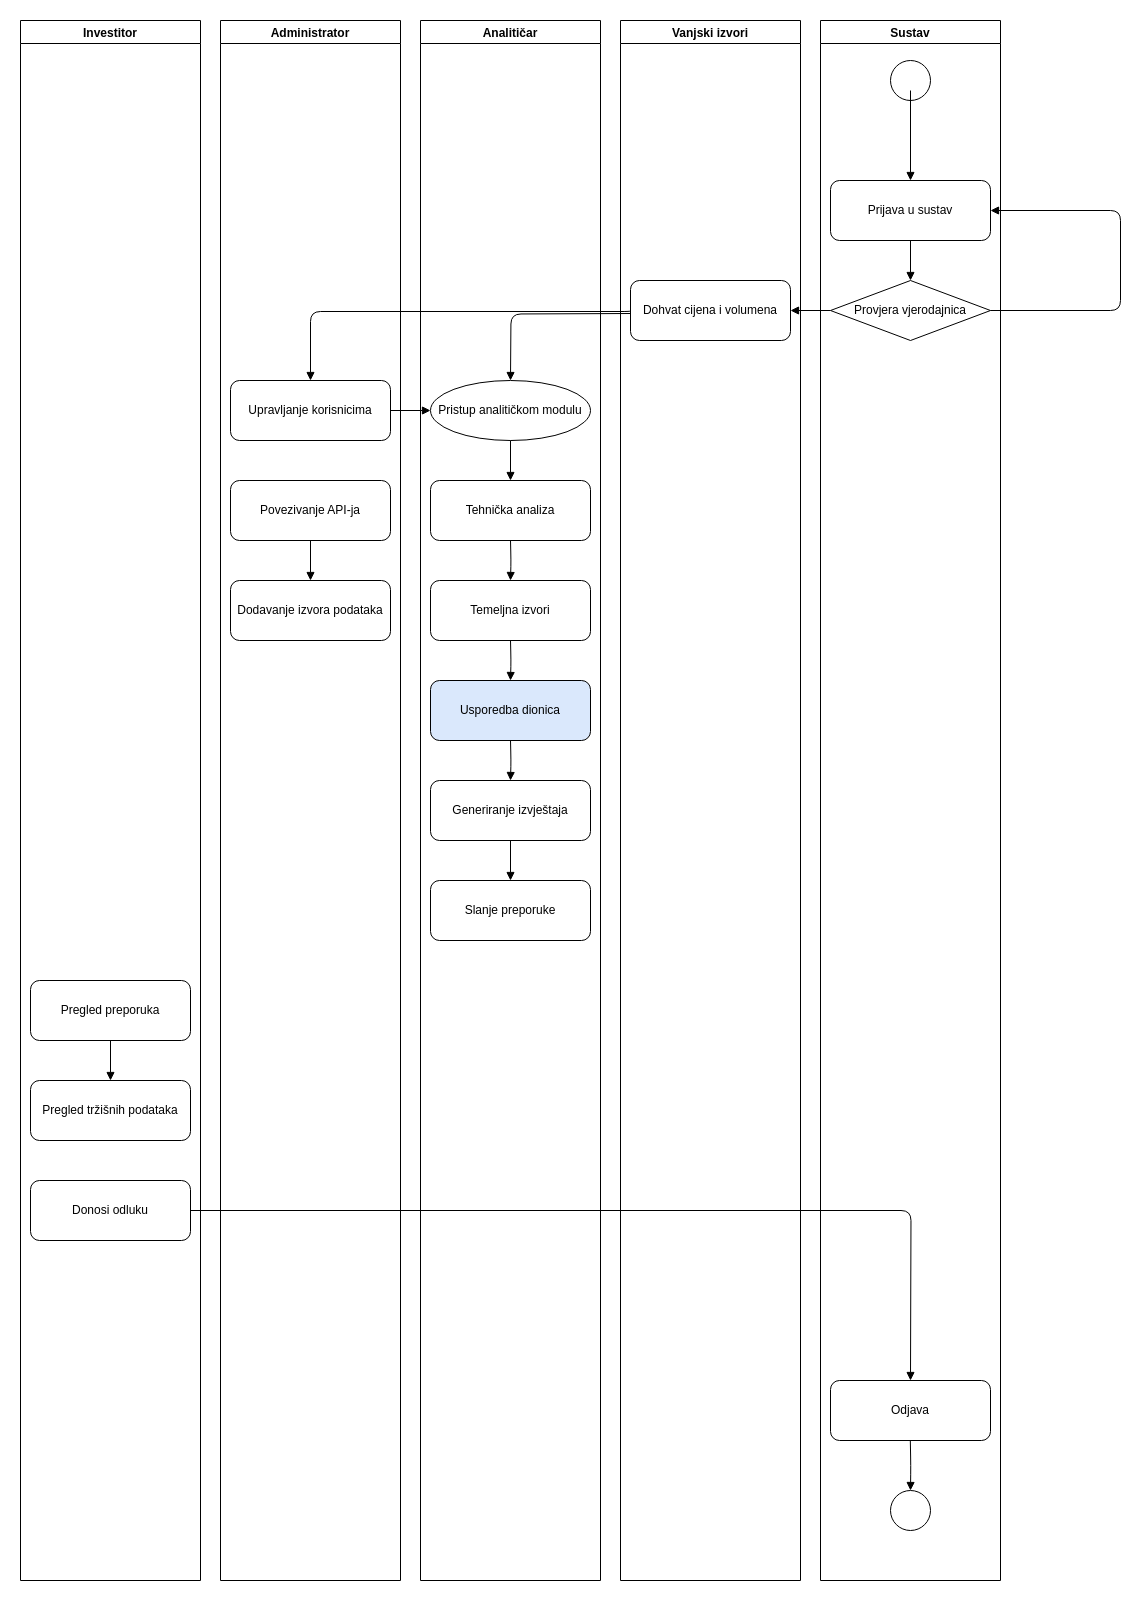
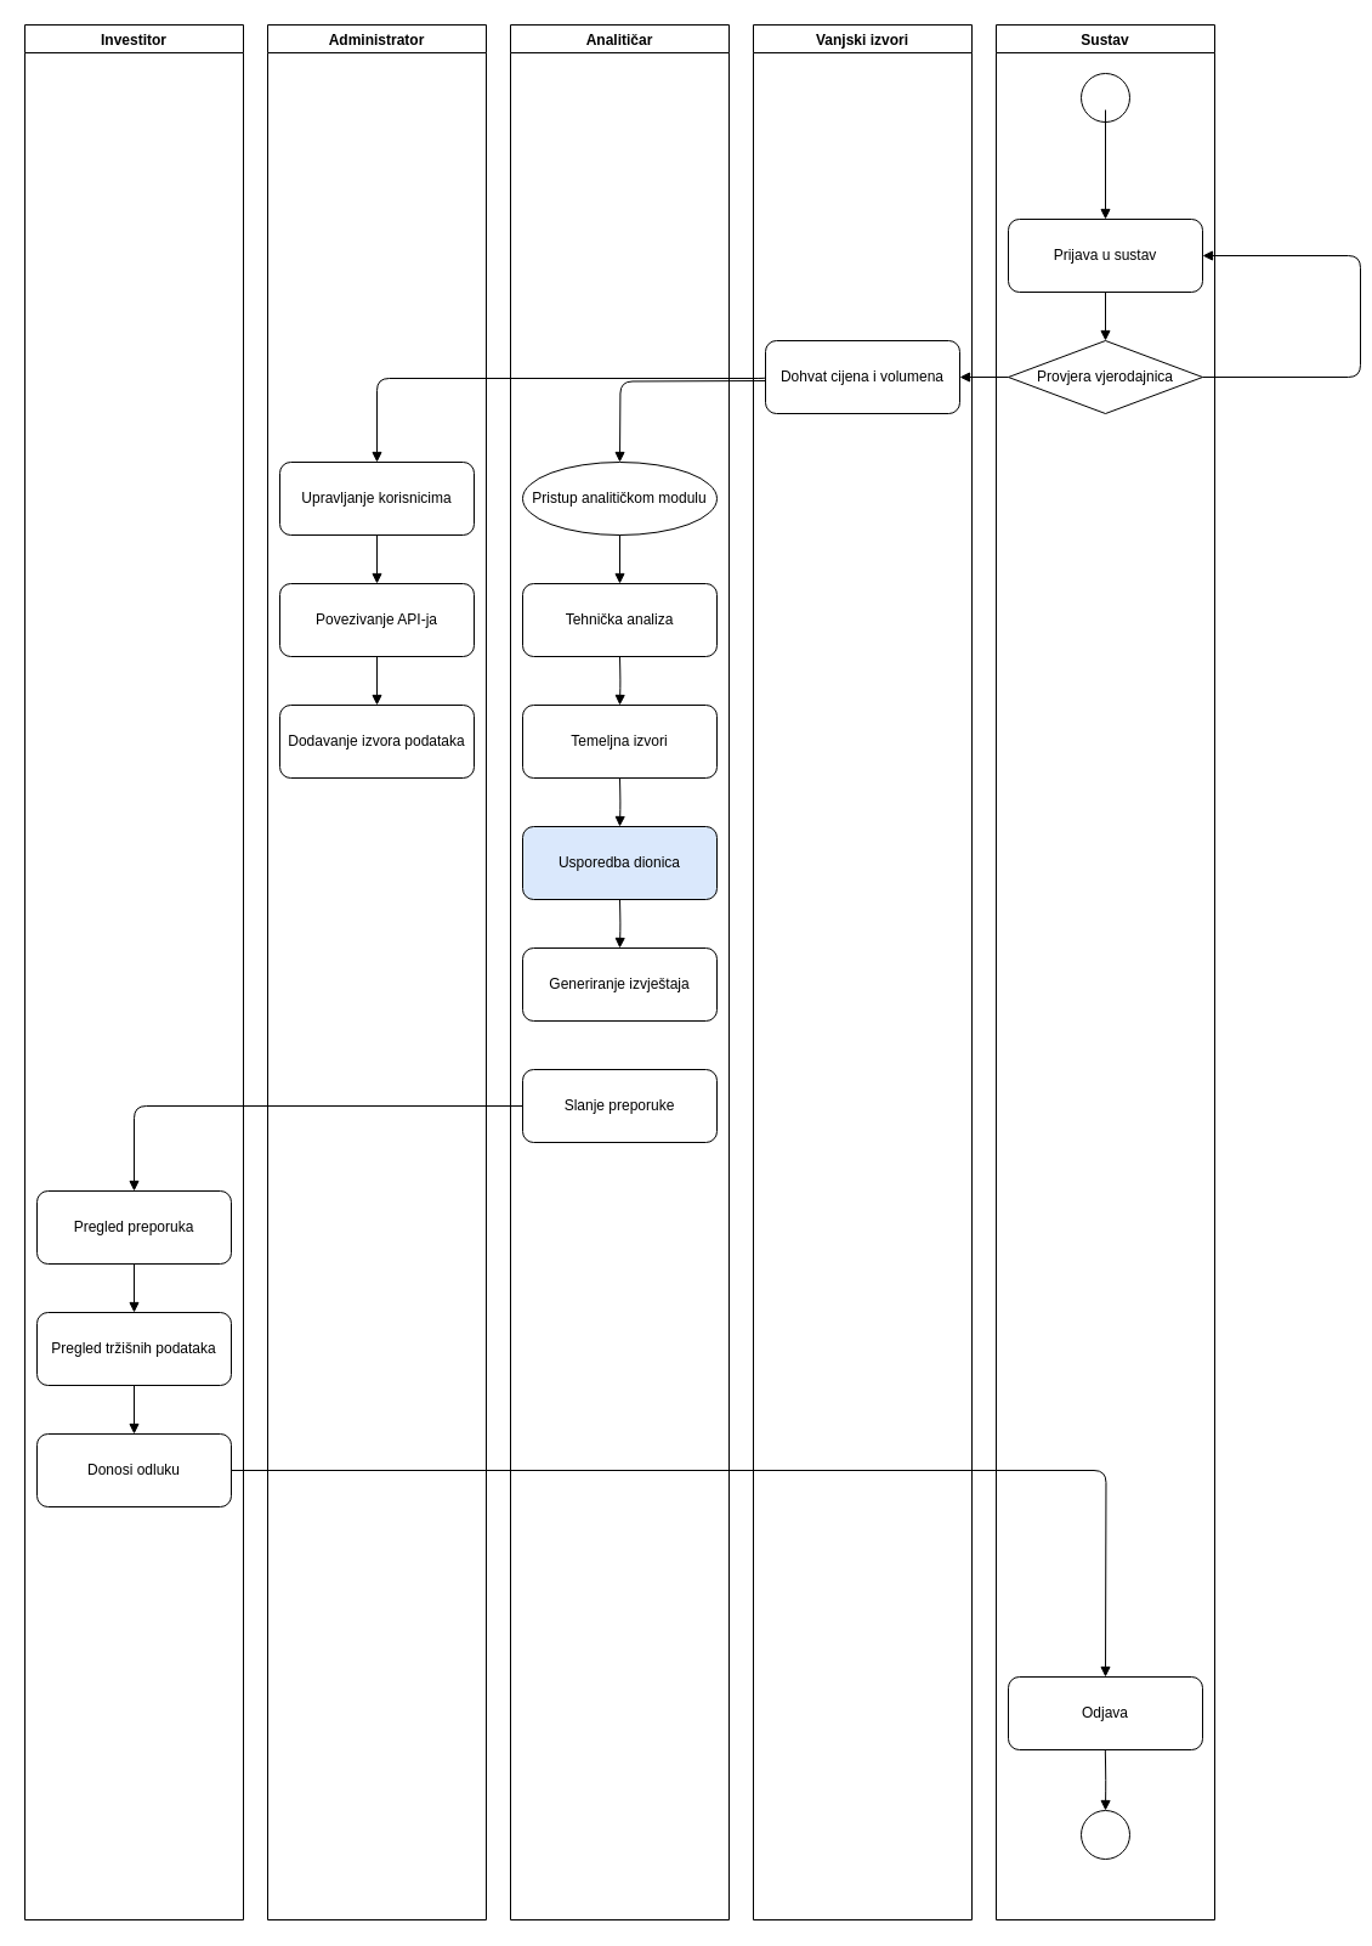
  <mxCell id="0" />
  <mxCell id="1" parent="0" />
  <mxCell id="2" value="Investitor" style="swimlane;" vertex="1" parent="1"><mxGeometry x="20" y="20" width="180" height="1560" as="geometry" /></mxCell>
  <mxCell id="3" value="Pregled preporuka" style="rounded=1;whiteSpace=wrap;html=1;" vertex="1" parent="2"><mxGeometry x="10" y="960" width="160" height="60" as="geometry" /></mxCell>
  <mxCell id="4" value="Pregled tržišnih podataka" style="rounded=1;whiteSpace=wrap;html=1;" vertex="1" parent="2"><mxGeometry x="10" y="1060" width="160" height="60" as="geometry" /></mxCell>
  <mxCell id="5" value="Donosi odluku" style="rounded=1;whiteSpace=wrap;html=1;" vertex="1" parent="2"><mxGeometry x="10" y="1160" width="160" height="60" as="geometry" /></mxCell>
  <mxCell id="6" value="Administrator" style="swimlane;" vertex="1" parent="1"><mxGeometry x="220" y="20" width="180" height="1560" as="geometry" /></mxCell>
  <mxCell id="7" value="Upravljanje korisnicima" style="rounded=1;whiteSpace=wrap;html=1;" vertex="1" parent="6"><mxGeometry x="10" y="360" width="160" height="60" as="geometry" /></mxCell>
  <mxCell id="8" value="Povezivanje API-ja" style="rounded=1;whiteSpace=wrap;html=1;" vertex="1" parent="6"><mxGeometry x="10" y="460" width="160" height="60" as="geometry" /></mxCell>
  <mxCell id="9" value="Dodavanje izvora podataka" style="rounded=1;whiteSpace=wrap;html=1;" vertex="1" parent="6"><mxGeometry x="10" y="560" width="160" height="60" as="geometry" /></mxCell>
  <mxCell id="10" value="Analitičar" style="swimlane;" vertex="1" parent="1"><mxGeometry x="420" y="20" width="180" height="1560" as="geometry" /></mxCell>
  <mxCell id="11" value="Pristup analitičkom modulu" style="ellipse;whiteSpace=wrap;html=1;" vertex="1" parent="10"><mxGeometry x="10" y="360" width="160" height="60" as="geometry" /></mxCell>
  <mxCell id="12" value="Tehnička analiza" style="rounded=1;whiteSpace=wrap;html=1;" vertex="1" parent="10"><mxGeometry x="10" y="460" width="160" height="60" as="geometry" /></mxCell>
  <mxCell id="13" value="Temeljna izvori" style="rounded=1;whiteSpace=wrap;html=1;" vertex="1" parent="10"><mxGeometry x="10" y="560" width="160" height="60" as="geometry" /></mxCell>
  <mxCell id="14" value="Usporedba dionica" style="rounded=1;whiteSpace=wrap;html=1;fillColor=#dae8fc;" vertex="1" parent="10"><mxGeometry x="10" y="660" width="160" height="60" as="geometry" /></mxCell>
  <mxCell id="15" value="Generiranje izvještaja" style="rounded=1;whiteSpace=wrap;html=1;" vertex="1" parent="10"><mxGeometry x="10" y="760" width="160" height="60" as="geometry" /></mxCell>
  <mxCell id="16" value="Slanje preporuke" style="rounded=1;whiteSpace=wrap;html=1;" vertex="1" parent="10"><mxGeometry x="10" y="860" width="160" height="60" as="geometry" /></mxCell>
  <mxCell id="17" style="edgeStyle=orthogonalEdgeStyle;endArrow=block;html=1;" edge="1" parent="10"><mxGeometry relative="1" as="geometry"><mxPoint x="210" y="293" as="sourcePoint" /><mxPoint x="89.999" y="360" as="targetPoint" /></mxGeometry></mxCell>
  <mxCell id="18" value="Vanjski izvori" style="swimlane;" vertex="1" parent="1"><mxGeometry x="620" y="20" width="180" height="1560" as="geometry" /></mxCell>
  <mxCell id="19" value="Dohvat cijena i volumena" style="rounded=1;whiteSpace=wrap;html=1;" vertex="1" parent="18"><mxGeometry x="10" y="260" width="160" height="60" as="geometry" /></mxCell>
  <mxCell id="20" value="Sustav" style="swimlane;" vertex="1" parent="1"><mxGeometry x="820" y="20" width="180" height="1560" as="geometry" /></mxCell>
  <mxCell id="21" value="" style="shape=ellipse;whiteSpace=wrap;html=1;strokeColor=none;" vertex="1" parent="20"><mxGeometry x="80" y="50" width="20" height="20" as="geometry" /></mxCell>
  <mxCell id="22" value="Prijava u sustav" style="rounded=1;whiteSpace=wrap;html=1;" vertex="1" parent="20"><mxGeometry x="10" y="160" width="160" height="60" as="geometry" /></mxCell>
  <mxCell id="23" value="Provjera vjerodajnica" style="shape=rhombus;whiteSpace=wrap;html=1;" vertex="1" parent="20"><mxGeometry x="10" y="260" width="160" height="60" as="geometry" /></mxCell>
  <mxCell id="24" value="" style="shape=ellipse;whiteSpace=wrap;html=1;strokeColor=light-dark(#000000,#121212);fillColor=none;" vertex="1" parent="20"><mxGeometry x="70" y="40" width="40" height="40" as="geometry" /></mxCell>
  <mxCell id="25" value="" style="shape=ellipse;whiteSpace=wrap;html=1;strokeColor=light-dark(#000000,#121212);fillColor=none;" vertex="1" parent="20"><mxGeometry x="70" y="1470" width="40" height="40" as="geometry" /></mxCell>
  <mxCell id="26" value="Odjava" style="rounded=1;whiteSpace=wrap;html=1;" vertex="1" parent="20"><mxGeometry x="10" y="1360" width="160" height="60" as="geometry" /></mxCell>
  <mxCell id="27" style="edgeStyle=orthogonalEdgeStyle;endArrow=block;html=1;entryX=0.5;entryY=0;entryDx=0;entryDy=0;" edge="1" parent="20" target="25"><mxGeometry relative="1" as="geometry"><mxPoint x="89.82" y="1420" as="sourcePoint" /><mxPoint x="89.82" y="1460" as="targetPoint" /></mxGeometry></mxCell>
  <mxCell id="28" value="" style="shape=ellipse;whiteSpace=wrap;html=1;strokeColor=none;" vertex="1" parent="20"><mxGeometry x="80" y="1480" width="20" height="20" as="geometry" /></mxCell>
  <mxCell id="29" style="edgeStyle=orthogonalEdgeStyle;endArrow=block;html=1;exitX=1;exitY=0.5;exitDx=0;exitDy=0;entryX=1;entryY=0.5;entryDx=0;entryDy=0;" edge="1" parent="20" source="23" target="22"><mxGeometry relative="1" as="geometry"><mxPoint x="440.001" y="300" as="sourcePoint" /><mxPoint x="300" y="190" as="targetPoint" /><Array as="points"><mxPoint x="300" y="290" /><mxPoint x="300" y="190" /></Array></mxGeometry></mxCell>
  <mxCell id="30" style="edgeStyle=orthogonalEdgeStyle;endArrow=block;html=1;" edge="1" parent="1" source="21" target="22"><mxGeometry relative="1" as="geometry" /></mxCell>
  <mxCell id="31" style="edgeStyle=orthogonalEdgeStyle;endArrow=block;html=1;" edge="1" parent="1" source="22" target="23"><mxGeometry relative="1" as="geometry" /></mxCell>
  <mxCell id="32" style="edgeStyle=orthogonalEdgeStyle;endArrow=block;html=1;" edge="1" parent="1"><mxGeometry relative="1" as="geometry"><mxPoint x="630" y="310" as="sourcePoint" /><mxPoint x="310" y="380" as="targetPoint" /><Array as="points"><mxPoint x="630" y="311" /><mxPoint x="310" y="311" /></Array></mxGeometry></mxCell>
  <mxCell id="33" style="edgeStyle=orthogonalEdgeStyle;endArrow=block;html=1;" edge="1" parent="1" source="11" target="12"><mxGeometry relative="1" as="geometry" /></mxCell>
  <mxCell id="34" style="edgeStyle=orthogonalEdgeStyle;endArrow=block;html=1;" edge="1" parent="1" target="13"><mxGeometry relative="1" as="geometry"><mxPoint x="510" y="540" as="sourcePoint" /></mxGeometry></mxCell>
  <mxCell id="35" style="edgeStyle=orthogonalEdgeStyle;endArrow=block;html=1;" edge="1" parent="1" target="14"><mxGeometry relative="1" as="geometry"><mxPoint x="510" y="640" as="sourcePoint" /></mxGeometry></mxCell>
  <mxCell id="36" style="edgeStyle=orthogonalEdgeStyle;endArrow=block;html=1;" edge="1" parent="1" target="15"><mxGeometry relative="1" as="geometry"><mxPoint x="510" y="740" as="sourcePoint" /></mxGeometry></mxCell>
- <mxCell id="37" style="edgeStyle=orthogonalEdgeStyle;endArrow=block;html=1;" edge="1" parent="1" source="15" target="16"><mxGeometry relative="1" as="geometry" /></mxCell>
+ <mxCell id="38" style="edgeStyle=orthogonalEdgeStyle;endArrow=block;html=1;" edge="1" parent="1" source="16" target="3"><mxGeometry relative="1" as="geometry" /></mxCell>
  <mxCell id="39" style="edgeStyle=orthogonalEdgeStyle;endArrow=block;html=1;" edge="1" parent="1" source="3" target="4"><mxGeometry relative="1" as="geometry" /></mxCell>
- <mxCell id="41" style="edgeStyle=orthogonalEdgeStyle;endArrow=block;html=1;" edge="1" parent="1" source="7" target="11"><mxGeometry relative="1" as="geometry" /></mxCell>
+ <mxCell id="40" style="edgeStyle=orthogonalEdgeStyle;endArrow=block;html=1;" edge="1" parent="1" source="4" target="5"><mxGeometry relative="1" as="geometry" /></mxCell>
+ <mxCell id="41" style="edgeStyle=orthogonalEdgeStyle;endArrow=block;html=1;" edge="1" parent="1" source="7" target="8"><mxGeometry relative="1" as="geometry" /></mxCell>
  <mxCell id="42" style="edgeStyle=orthogonalEdgeStyle;endArrow=block;html=1;" edge="1" parent="1" source="8" target="9"><mxGeometry relative="1" as="geometry" /></mxCell>
  <mxCell id="43" style="edgeStyle=orthogonalEdgeStyle;endArrow=block;html=1;" edge="1" parent="1" source="23" target="19"><mxGeometry relative="1" as="geometry" /></mxCell>
  <mxCell id="44" style="edgeStyle=orthogonalEdgeStyle;endArrow=block;html=1;" edge="1" parent="1" source="5"><mxGeometry relative="1" as="geometry"><mxPoint x="910" y="1380" as="targetPoint" /></mxGeometry></mxCell>
